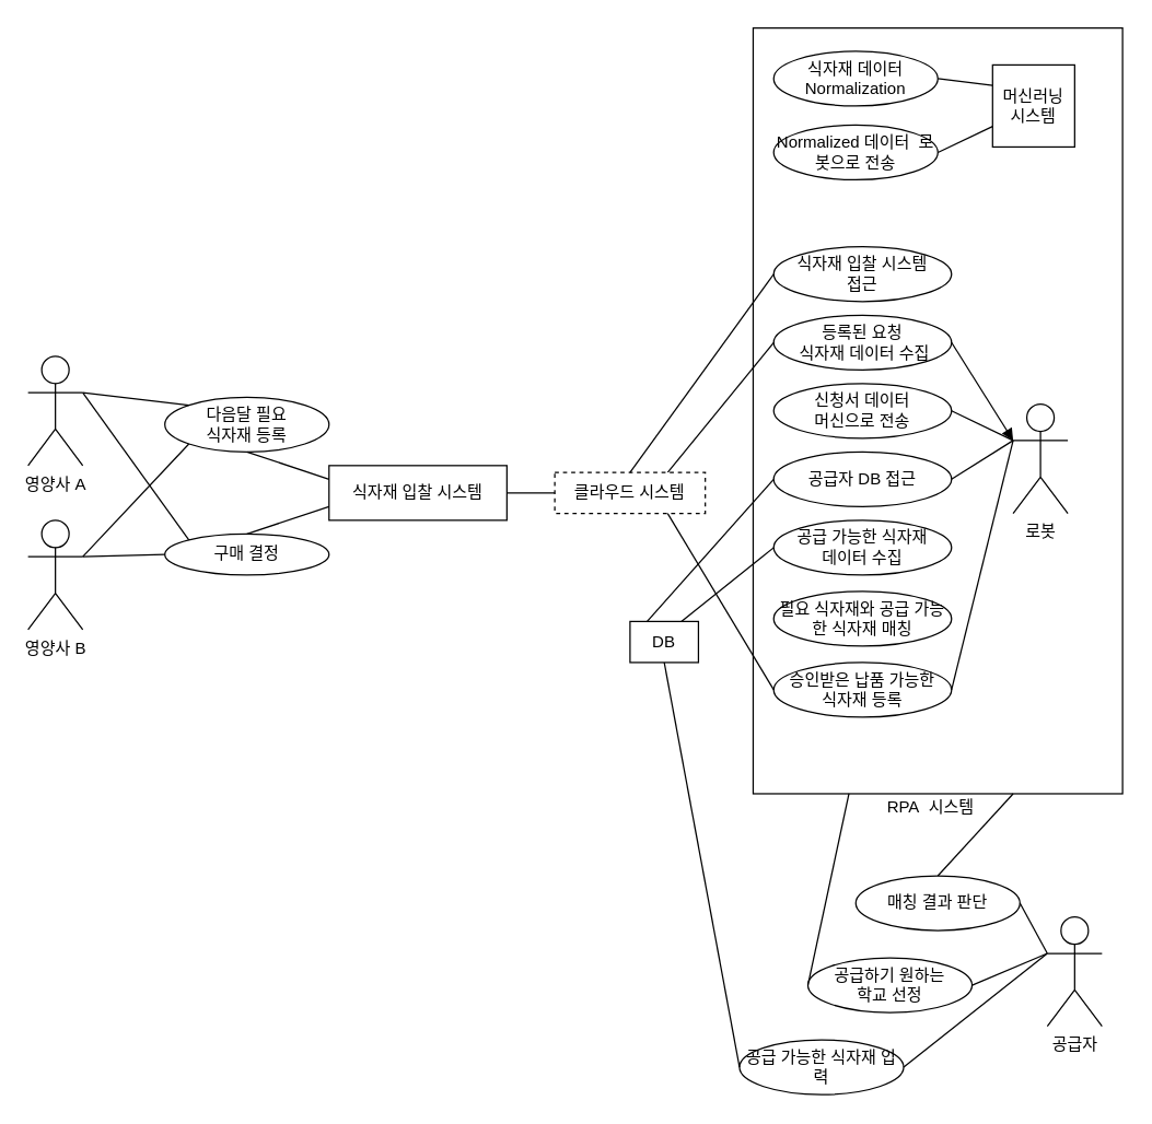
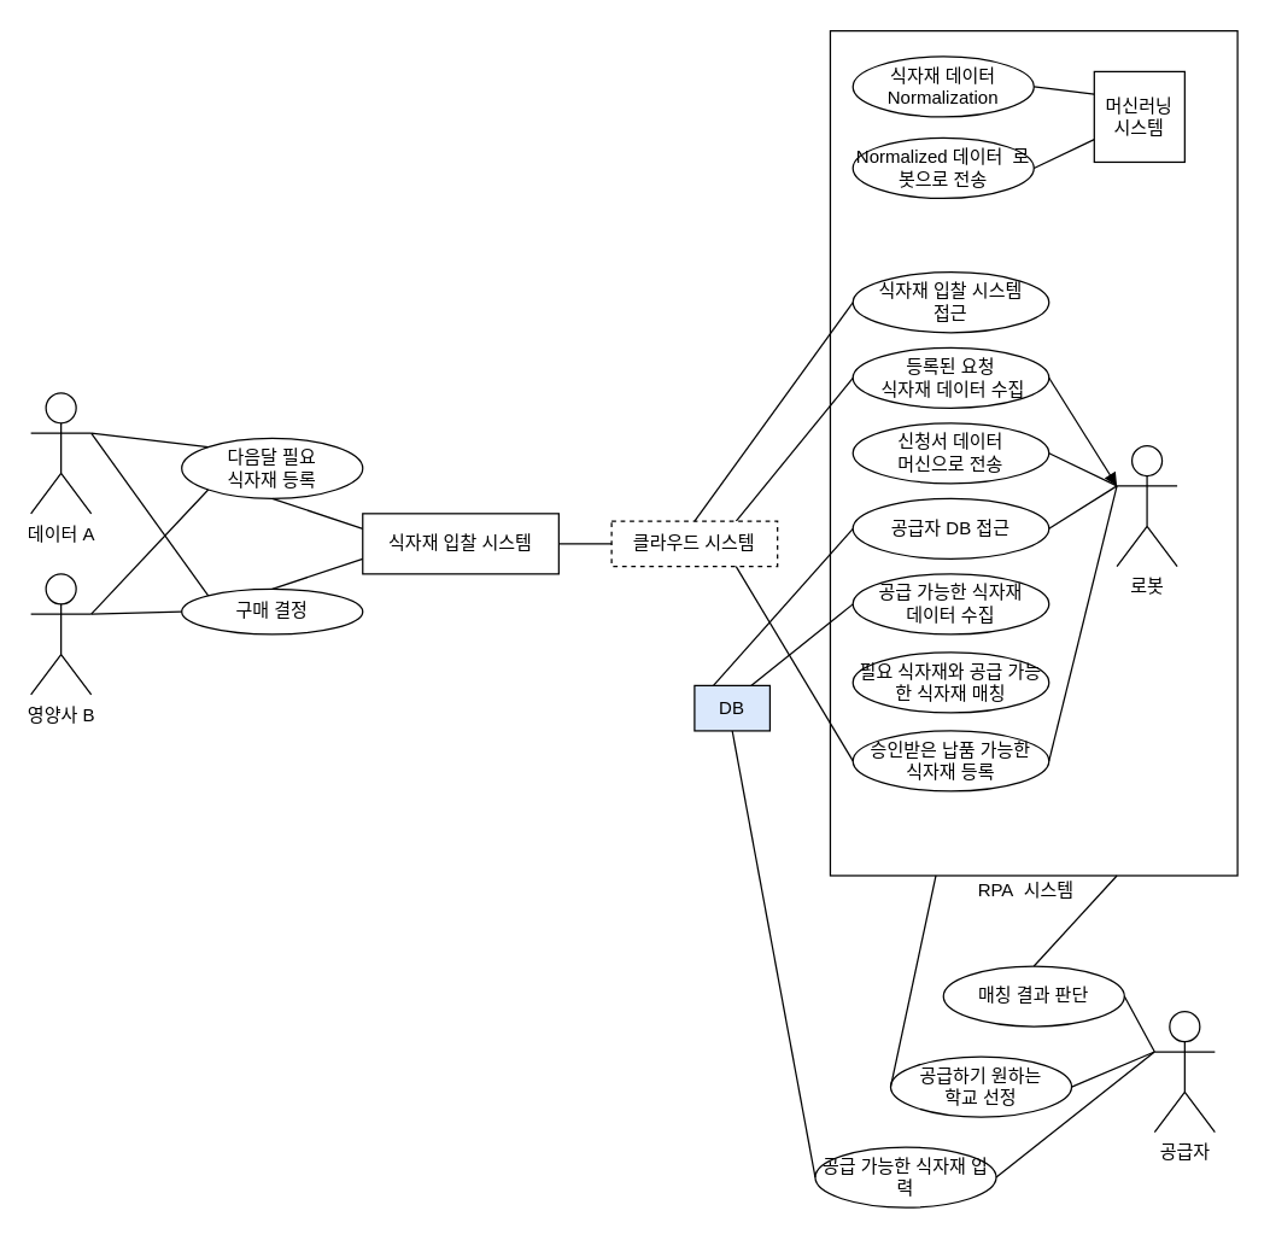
  <mxCell id="0" />
  <mxCell id="1" parent="0" />
  <mxCell id="2" value="" style="rounded=0;whiteSpace=wrap;html=1;" parent="1" vertex="1"><mxGeometry x="550" y="20" width="270" height="560" as="geometry" /></mxCell>
  <mxCell id="3" value="영양사 B" style="shape=umlActor;verticalLabelPosition=bottom;labelBackgroundColor=#ffffff;verticalAlign=top;html=1;outlineConnect=0;" parent="1" vertex="1"><mxGeometry x="20" y="380" width="40" height="80" as="geometry" /></mxCell>
  <mxCell id="4" value="식자재 입찰 시스템" style="rounded=0;whiteSpace=wrap;html=1;" parent="1" vertex="1"><mxGeometry x="240" y="340" width="130" height="40" as="geometry" /></mxCell>
  <mxCell id="5" value="승인받은 납품 가능한 &lt;br&gt;식자재 등록" style="ellipse;whiteSpace=wrap;html=1;" parent="1" vertex="1"><mxGeometry x="565" y="484" width="130" height="40" as="geometry" /></mxCell>
  <mxCell id="6" value="Normalized 데이터&amp;nbsp; 로봇으로 전송" style="ellipse;whiteSpace=wrap;html=1;" parent="1" vertex="1"><mxGeometry x="565" y="91" width="120" height="40" as="geometry" /></mxCell>
  <mxCell id="7" value="등록된 요청&lt;br&gt;&amp;nbsp;식자재 데이터 수집" style="ellipse;whiteSpace=wrap;html=1;" parent="1" vertex="1"><mxGeometry x="565" y="230" width="130" height="40" as="geometry" /></mxCell>
  <mxCell id="8" value="식자재 데이터Normalization" style="ellipse;whiteSpace=wrap;html=1;" parent="1" vertex="1"><mxGeometry x="565" y="37" width="120" height="40" as="geometry" /></mxCell>
  <mxCell id="9" value="다음달 필요&lt;br&gt;식자재 등록" style="ellipse;whiteSpace=wrap;html=1;" parent="1" vertex="1"><mxGeometry x="120" y="290" width="120" height="40" as="geometry" /></mxCell>
  <mxCell id="10" value="" style="endArrow=none;html=1;entryX=0;entryY=1;entryDx=0;entryDy=0;exitX=1;exitY=0.333;exitDx=0;exitDy=0;exitPerimeter=0;" parent="1" source="3" target="9" edge="1"><mxGeometry width="50" height="50" relative="1" as="geometry"><mxPoint x="120" y="460" as="sourcePoint" /><mxPoint x="210" y="410" as="targetPoint" /></mxGeometry></mxCell>
- <mxCell id="11" value="영양사 A" style="shape=umlActor;verticalLabelPosition=bottom;labelBackgroundColor=#ffffff;verticalAlign=top;html=1;outlineConnect=0;" parent="1" vertex="1"><mxGeometry x="20" y="260" width="40" height="80" as="geometry" /></mxCell>
+ <mxCell id="11" value="데이터 A" style="shape=umlActor;verticalLabelPosition=bottom;labelBackgroundColor=#ffffff;verticalAlign=top;html=1;outlineConnect=0;" parent="1" vertex="1"><mxGeometry x="20" y="260" width="40" height="80" as="geometry" /></mxCell>
  <mxCell id="12" value="" style="endArrow=none;html=1;entryX=0;entryY=0;entryDx=0;entryDy=0;exitX=1;exitY=0.333;exitDx=0;exitDy=0;exitPerimeter=0;" parent="1" source="11" target="9" edge="1"><mxGeometry width="50" height="50" relative="1" as="geometry"><mxPoint x="130" y="456.667" as="sourcePoint" /><mxPoint x="187.574" y="364.142" as="targetPoint" /></mxGeometry></mxCell>
  <mxCell id="13" value="로봇" style="shape=umlActor;verticalLabelPosition=bottom;labelBackgroundColor=#ffffff;verticalAlign=top;html=1;outlineConnect=0;" parent="1" vertex="1"><mxGeometry x="740" y="295" width="40" height="80" as="geometry" /></mxCell>
  <mxCell id="14" value="" style="endArrow=block;html=1;entryX=0;entryY=0.333;entryDx=0;entryDy=0;exitX=1;exitY=0.5;exitDx=0;exitDy=0;entryPerimeter=0;" parent="1" source="7" target="13" edge="1"><mxGeometry width="50" height="50" relative="1" as="geometry"><mxPoint x="620" y="340.167" as="sourcePoint" /><mxPoint x="677.574" y="459.358" as="targetPoint" /></mxGeometry></mxCell>
  <mxCell id="15" value="" style="endArrow=none;html=1;entryX=0;entryY=0.75;entryDx=0;entryDy=0;exitX=1;exitY=0.5;exitDx=0;exitDy=0;" parent="1" source="6" target="32" edge="1"><mxGeometry width="50" height="50" relative="1" as="geometry"><mxPoint x="615" y="-163" as="sourcePoint" /><mxPoint x="725" y="53.667" as="targetPoint" /></mxGeometry></mxCell>
  <mxCell id="16" value="" style="endArrow=none;html=1;entryX=0;entryY=0.333;entryDx=0;entryDy=0;exitX=1;exitY=0.5;exitDx=0;exitDy=0;entryPerimeter=0;" parent="1" source="5" target="13" edge="1"><mxGeometry width="50" height="50" relative="1" as="geometry"><mxPoint x="610" y="340" as="sourcePoint" /><mxPoint x="730" y="386.667" as="targetPoint" /></mxGeometry></mxCell>
  <mxCell id="17" value="" style="endArrow=none;html=1;exitX=1;exitY=0.5;exitDx=0;exitDy=0;entryX=0;entryY=0.25;entryDx=0;entryDy=0;" parent="1" source="8" target="32" edge="1"><mxGeometry width="50" height="50" relative="1" as="geometry"><mxPoint x="615" y="117" as="sourcePoint" /><mxPoint x="725" y="53.667" as="targetPoint" /></mxGeometry></mxCell>
  <mxCell id="18" value="공급자" style="shape=umlActor;verticalLabelPosition=bottom;labelBackgroundColor=#ffffff;verticalAlign=top;html=1;outlineConnect=0;" parent="1" vertex="1"><mxGeometry x="765" y="670.1" width="40" height="80" as="geometry" /></mxCell>
  <mxCell id="19" value="공급 가능한 식자재 입력" style="ellipse;whiteSpace=wrap;html=1;" parent="1" vertex="1"><mxGeometry x="540" y="760" width="120" height="40" as="geometry" /></mxCell>
  <mxCell id="20" value="신청서 데이터&lt;br&gt;머신으로 전송" style="ellipse;whiteSpace=wrap;html=1;" parent="1" vertex="1"><mxGeometry x="565" y="280" width="130" height="40" as="geometry" /></mxCell>
  <mxCell id="21" value="" style="endArrow=none;html=1;entryX=0;entryY=0.333;entryDx=0;entryDy=0;exitX=1;exitY=0.5;exitDx=0;exitDy=0;entryPerimeter=0;" parent="1" source="20" target="13" edge="1"><mxGeometry width="50" height="50" relative="1" as="geometry"><mxPoint x="610" y="400" as="sourcePoint" /><mxPoint x="730" y="386.667" as="targetPoint" /></mxGeometry></mxCell>
  <mxCell id="22" value="" style="endArrow=none;html=1;exitX=0.5;exitY=1;exitDx=0;exitDy=0;entryX=0;entryY=0.25;entryDx=0;entryDy=0;" parent="1" source="9" target="4" edge="1"><mxGeometry width="50" height="50" relative="1" as="geometry"><mxPoint x="255" y="410" as="sourcePoint" /><mxPoint x="305" y="360" as="targetPoint" /></mxGeometry></mxCell>
  <mxCell id="23" value="" style="endArrow=none;html=1;exitX=0.75;exitY=0;exitDx=0;exitDy=0;entryX=0;entryY=0.5;entryDx=0;entryDy=0;" parent="1" source="38" target="7" edge="1"><mxGeometry width="50" height="50" relative="1" as="geometry"><mxPoint x="498" y="400" as="sourcePoint" /><mxPoint x="560" y="160" as="targetPoint" /></mxGeometry></mxCell>
  <mxCell id="24" value="" style="endArrow=none;html=1;exitX=0.25;exitY=0;exitDx=0;exitDy=0;entryX=0;entryY=0.5;entryDx=0;entryDy=0;" parent="1" source="37" target="33" edge="1"><mxGeometry width="50" height="50" relative="1" as="geometry"><mxPoint x="498" y="577.5" as="sourcePoint" /><mxPoint x="548" y="527.5" as="targetPoint" /></mxGeometry></mxCell>
  <mxCell id="25" value="" style="endArrow=none;html=1;exitX=1;exitY=0.5;exitDx=0;exitDy=0;entryX=0;entryY=0.333;entryDx=0;entryDy=0;entryPerimeter=0;" parent="1" source="19" target="18" edge="1"><mxGeometry width="50" height="50" relative="1" as="geometry"><mxPoint x="620" y="700" as="sourcePoint" /><mxPoint x="650" y="392.5" as="targetPoint" /></mxGeometry></mxCell>
  <mxCell id="26" value="구매 결정" style="ellipse;whiteSpace=wrap;html=1;" parent="1" vertex="1"><mxGeometry x="120" y="390" width="120" height="30" as="geometry" /></mxCell>
  <mxCell id="27" value="" style="endArrow=none;html=1;exitX=1;exitY=0.333;exitDx=0;exitDy=0;exitPerimeter=0;entryX=0;entryY=0.5;entryDx=0;entryDy=0;" parent="1" source="3" target="26" edge="1"><mxGeometry width="50" height="50" relative="1" as="geometry"><mxPoint x="150" y="484" as="sourcePoint" /><mxPoint x="200" y="434" as="targetPoint" /></mxGeometry></mxCell>
  <mxCell id="28" value="" style="endArrow=none;html=1;entryX=0;entryY=0;entryDx=0;entryDy=0;exitX=1;exitY=0.333;exitDx=0;exitDy=0;exitPerimeter=0;" parent="1" source="11" target="26" edge="1"><mxGeometry width="50" height="50" relative="1" as="geometry"><mxPoint x="120" y="210" as="sourcePoint" /><mxPoint x="130" y="315" as="targetPoint" /></mxGeometry></mxCell>
  <mxCell id="29" value="" style="endArrow=none;html=1;entryX=0;entryY=0.75;entryDx=0;entryDy=0;exitX=0.5;exitY=0;exitDx=0;exitDy=0;" parent="1" source="26" target="4" edge="1"><mxGeometry width="50" height="50" relative="1" as="geometry"><mxPoint x="130" y="456.667" as="sourcePoint" /><mxPoint x="187.574" y="244.142" as="targetPoint" /></mxGeometry></mxCell>
  <mxCell id="30" value="" style="endArrow=none;html=1;exitX=0.5;exitY=1;exitDx=0;exitDy=0;entryX=0;entryY=0.5;entryDx=0;entryDy=0;" parent="1" source="37" target="19" edge="1"><mxGeometry width="50" height="50" relative="1" as="geometry"><mxPoint x="480" y="510" as="sourcePoint" /><mxPoint x="530" y="460" as="targetPoint" /></mxGeometry></mxCell>
  <mxCell id="31" value="RPA&amp;nbsp; 시스템" style="text;html=1;strokeColor=none;fillColor=none;align=center;verticalAlign=middle;whiteSpace=wrap;rounded=0;" parent="1" vertex="1"><mxGeometry x="560" y="580" width="240" height="20" as="geometry" /></mxCell>
  <mxCell id="32" value="머신러닝 시스템" style="rounded=0;whiteSpace=wrap;html=1;" parent="1" vertex="1"><mxGeometry x="725" y="47" width="60" height="60" as="geometry" /></mxCell>
  <mxCell id="33" value="공급자 DB 접근" style="ellipse;whiteSpace=wrap;html=1;" parent="1" vertex="1"><mxGeometry x="565" y="330" width="130" height="40" as="geometry" /></mxCell>
  <mxCell id="34" value="" style="endArrow=none;html=1;exitX=1;exitY=0.5;exitDx=0;exitDy=0;entryX=0;entryY=0.333;entryDx=0;entryDy=0;entryPerimeter=0;" parent="1" source="33" target="13" edge="1"><mxGeometry width="50" height="50" relative="1" as="geometry"><mxPoint x="680" y="560" as="sourcePoint" /><mxPoint x="730" y="510" as="targetPoint" /></mxGeometry></mxCell>
  <mxCell id="35" value="공급 가능한 식자재 &lt;br&gt;데이터 수집" style="ellipse;whiteSpace=wrap;html=1;" vertex="1" parent="1"><mxGeometry x="565" y="380" width="130" height="40" as="geometry" /></mxCell>
  <mxCell id="36" value="식자재 입찰 시스템 &lt;br&gt;접근" style="ellipse;whiteSpace=wrap;html=1;" vertex="1" parent="1"><mxGeometry x="565" y="180" width="130" height="40" as="geometry" /></mxCell>
- <mxCell id="37" value="DB" style="rounded=0;whiteSpace=wrap;html=1;" vertex="1" parent="1"><mxGeometry x="460" y="454" width="50" height="30" as="geometry" /></mxCell>
+ <mxCell id="37" value="DB" style="rounded=0;whiteSpace=wrap;html=1;fillColor=#dae8fc;" vertex="1" parent="1"><mxGeometry x="460" y="454" width="50" height="30" as="geometry" /></mxCell>
  <mxCell id="38" value="클라우드 시스템" style="rounded=0;whiteSpace=wrap;html=1;dashed=1;" vertex="1" parent="1"><mxGeometry x="405" y="345" width="110" height="30" as="geometry" /></mxCell>
  <mxCell id="39" value="" style="endArrow=none;html=1;exitX=0.75;exitY=1;exitDx=0;exitDy=0;entryX=0;entryY=0.5;entryDx=0;entryDy=0;" edge="1" parent="1" source="38" target="5"><mxGeometry width="50" height="50" relative="1" as="geometry"><mxPoint x="630" y="650" as="sourcePoint" /><mxPoint x="730" y="626.767" as="targetPoint" /></mxGeometry></mxCell>
  <mxCell id="40" value="" style="endArrow=none;html=1;exitX=1;exitY=0.5;exitDx=0;exitDy=0;entryX=0;entryY=0.5;entryDx=0;entryDy=0;" edge="1" parent="1" source="4" target="38"><mxGeometry width="50" height="50" relative="1" as="geometry"><mxPoint x="255" y="453" as="sourcePoint" /><mxPoint x="355" y="429.767" as="targetPoint" /></mxGeometry></mxCell>
  <mxCell id="41" value="필요 식자재와 공급 가능한 식자재 매칭" style="ellipse;whiteSpace=wrap;html=1;" vertex="1" parent="1"><mxGeometry x="565" y="432" width="130" height="40" as="geometry" /></mxCell>
  <mxCell id="42" value="" style="endArrow=none;html=1;exitX=0.5;exitY=0;exitDx=0;exitDy=0;entryX=0;entryY=0.5;entryDx=0;entryDy=0;" edge="1" parent="1" source="38" target="36"><mxGeometry width="50" height="50" relative="1" as="geometry"><mxPoint x="525" y="370" as="sourcePoint" /><mxPoint x="575" y="514" as="targetPoint" /></mxGeometry></mxCell>
  <mxCell id="43" value="매칭 결과 판단" style="ellipse;whiteSpace=wrap;html=1;" vertex="1" parent="1"><mxGeometry x="625" y="640" width="120" height="40" as="geometry" /></mxCell>
  <mxCell id="44" value="" style="endArrow=none;html=1;exitX=0.75;exitY=0;exitDx=0;exitDy=0;entryX=0.5;entryY=0;entryDx=0;entryDy=0;" edge="1" parent="1" source="31" target="43"><mxGeometry width="50" height="50" relative="1" as="geometry"><mxPoint x="495" y="494" as="sourcePoint" /><mxPoint x="575" y="720" as="targetPoint" /></mxGeometry></mxCell>
  <mxCell id="45" value="" style="endArrow=none;html=1;exitX=1;exitY=0.5;exitDx=0;exitDy=0;entryX=0;entryY=0.333;entryDx=0;entryDy=0;entryPerimeter=0;" edge="1" parent="1" source="43" target="18"><mxGeometry width="50" height="50" relative="1" as="geometry"><mxPoint x="505" y="504" as="sourcePoint" /><mxPoint x="585" y="730" as="targetPoint" /></mxGeometry></mxCell>
  <mxCell id="46" value="" style="endArrow=none;html=1;exitX=0.75;exitY=0;exitDx=0;exitDy=0;entryX=0;entryY=0.5;entryDx=0;entryDy=0;" edge="1" parent="1" source="37" target="35"><mxGeometry width="50" height="50" relative="1" as="geometry"><mxPoint x="507.5" y="464" as="sourcePoint" /><mxPoint x="575" y="360" as="targetPoint" /></mxGeometry></mxCell>
  <mxCell id="47" value="공급하기 원하는 &lt;br&gt;학교 선정" style="ellipse;whiteSpace=wrap;html=1;" vertex="1" parent="1"><mxGeometry x="590" y="700" width="120" height="40" as="geometry" /></mxCell>
  <mxCell id="48" value="" style="endArrow=none;html=1;entryX=0;entryY=0.333;entryDx=0;entryDy=0;entryPerimeter=0;exitX=1;exitY=0.5;exitDx=0;exitDy=0;" edge="1" parent="1" source="47" target="18"><mxGeometry width="50" height="50" relative="1" as="geometry"><mxPoint x="570" y="720" as="sourcePoint" /><mxPoint x="720" y="680" as="targetPoint" /></mxGeometry></mxCell>
  <mxCell id="49" value="" style="endArrow=none;html=1;entryX=0;entryY=0.5;entryDx=0;entryDy=0;" edge="1" parent="1" target="47"><mxGeometry width="50" height="50" relative="1" as="geometry"><mxPoint x="620" y="580" as="sourcePoint" /><mxPoint x="70" y="820" as="targetPoint" /></mxGeometry></mxCell>
